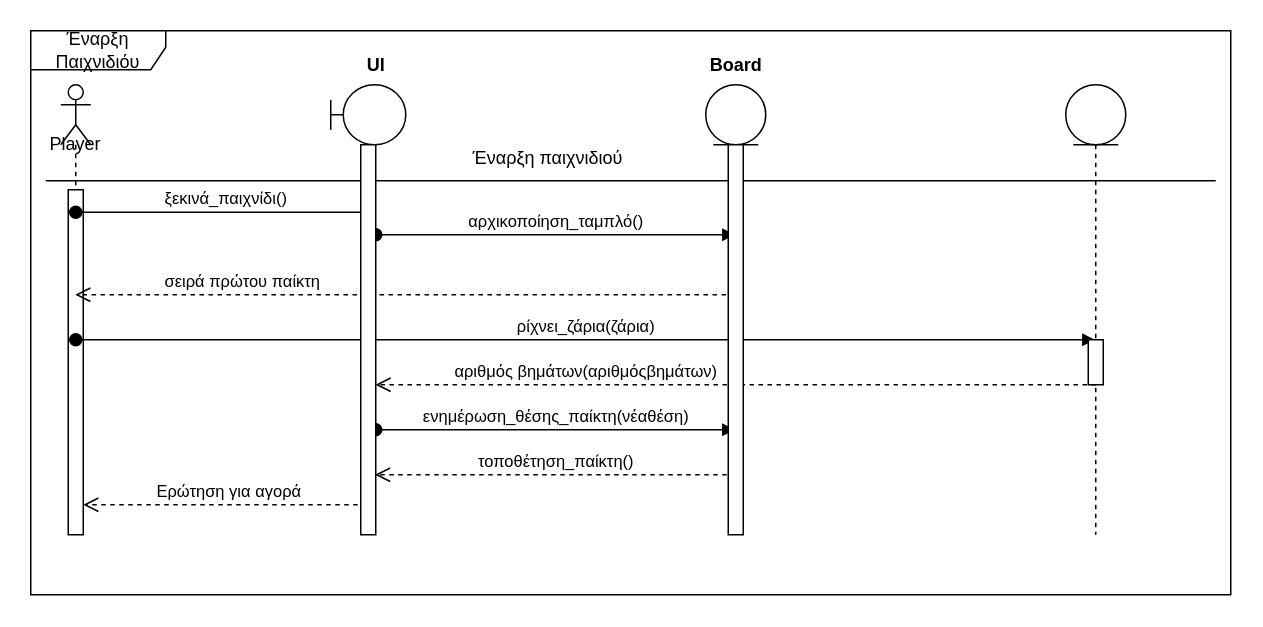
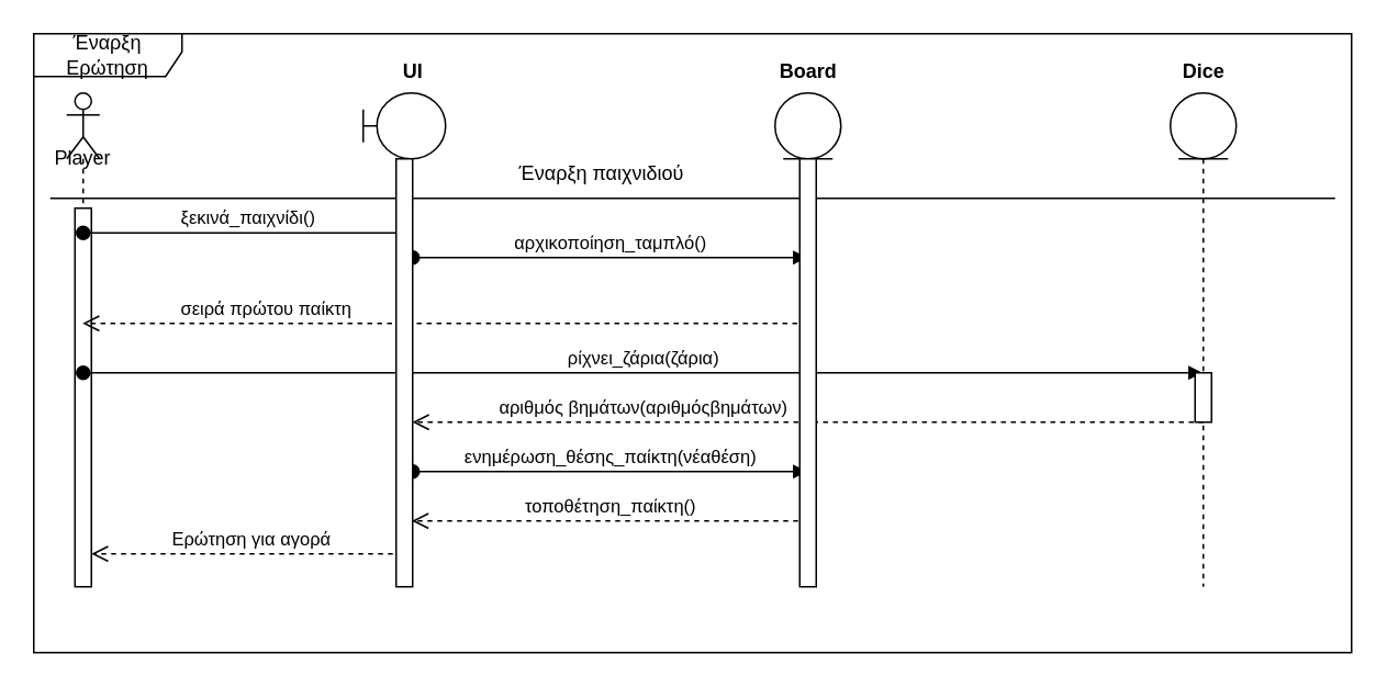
  <mxCell id="0" />
  <mxCell id="1" parent="0" />
  <mxCell id="2" value="" style="shape=umlLifeline;perimeter=lifelinePerimeter;whiteSpace=wrap;html=1;container=1;dropTarget=0;collapsible=0;recursiveResize=0;outlineConnect=0;portConstraint=eastwest;newEdgeStyle={&quot;curved&quot;:0,&quot;rounded&quot;:0};participant=umlActor;" parent="1" vertex="1"><mxGeometry x="40" y="56" width="20" height="300" as="geometry" /></mxCell>
  <mxCell id="3" value="" style="html=1;points=[[0,0,0,0,5],[0,1,0,0,-5],[1,0,0,0,5],[1,1,0,0,-5]];perimeter=orthogonalPerimeter;outlineConnect=0;targetShapes=umlLifeline;portConstraint=eastwest;newEdgeStyle={&quot;curved&quot;:0,&quot;rounded&quot;:0};" parent="2" vertex="1"><mxGeometry x="5" y="70" width="10" height="230" as="geometry" /></mxCell>
  <mxCell id="4" value="Player" style="text;html=1;align=center;verticalAlign=middle;whiteSpace=wrap;rounded=0;" parent="1" vertex="1"><mxGeometry x="20" y="26" width="60" height="140" as="geometry" /></mxCell>
  <mxCell id="5" value="" style="line;strokeWidth=1;fillColor=none;align=left;verticalAlign=middle;spacingTop=-1;spacingLeft=3;spacingRight=3;rotatable=0;labelPosition=right;points=[];portConstraint=eastwest;strokeColor=inherit;" parent="1" vertex="1"><mxGeometry x="30" y="116" width="780" height="8" as="geometry" /></mxCell>
  <mxCell id="6" value="Έναρξη παιχνιδιού" style="text;html=1;align=center;verticalAlign=middle;whiteSpace=wrap;rounded=0;" parent="1" vertex="1"><mxGeometry x="270" y="94" width="190" height="22" as="geometry" /></mxCell>
  <mxCell id="7" value="ξεκινά_παιχνίδι()" style="html=1;verticalAlign=bottom;startArrow=oval;endArrow=block;startSize=8;curved=0;rounded=0;" parent="1" edge="1"><mxGeometry relative="1" as="geometry"><mxPoint x="50" y="141" as="sourcePoint" /><mxPoint x="249.5" y="141" as="targetPoint" /></mxGeometry></mxCell>
  <mxCell id="8" value="αρχικοποίηση_ταμπλό()" style="html=1;verticalAlign=bottom;startArrow=oval;startFill=1;endArrow=block;startSize=8;curved=0;rounded=0;" parent="1" edge="1"><mxGeometry width="60" relative="1" as="geometry"><mxPoint x="250" y="156" as="sourcePoint" /><mxPoint x="489.5" y="156" as="targetPoint" /></mxGeometry></mxCell>
  <mxCell id="9" value="ρίχνει_ζάρια(ζάρια)" style="html=1;verticalAlign=bottom;startArrow=oval;startFill=1;endArrow=block;startSize=8;curved=0;rounded=0;" parent="1" edge="1"><mxGeometry width="60" relative="1" as="geometry"><mxPoint x="50" y="226" as="sourcePoint" /><mxPoint x="729.5" y="226" as="targetPoint" /></mxGeometry></mxCell>
  <mxCell id="10" value="αριθμός βημάτων(αριθμόςβημάτων)" style="html=1;verticalAlign=bottom;endArrow=open;dashed=1;endSize=8;curved=0;rounded=0;" parent="1" edge="1"><mxGeometry x="0.416" relative="1" as="geometry"><mxPoint x="730.17" y="256" as="sourcePoint" /><mxPoint x="249.837" y="256" as="targetPoint" /><mxPoint as="offset" /></mxGeometry></mxCell>
  <mxCell id="11" value="ενημέρωση_θέσης_παίκτη(νέαθέση)" style="html=1;verticalAlign=bottom;startArrow=oval;startFill=1;endArrow=block;startSize=8;curved=0;rounded=0;" parent="1" edge="1"><mxGeometry width="60" relative="1" as="geometry"><mxPoint x="250" y="286" as="sourcePoint" /><mxPoint x="489.5" y="286" as="targetPoint" /></mxGeometry></mxCell>
  <mxCell id="12" value="τοποθέτηση_παίκτη()" style="html=1;verticalAlign=bottom;endArrow=open;dashed=1;endSize=8;curved=0;rounded=0;" parent="1" edge="1"><mxGeometry relative="1" as="geometry"><mxPoint x="490" y="316" as="sourcePoint" /><mxPoint x="249.5" y="316" as="targetPoint" /></mxGeometry></mxCell>
  <mxCell id="13" value="σειρά πρώτου παίκτη" style="html=1;verticalAlign=bottom;endArrow=open;dashed=1;endSize=8;curved=0;rounded=0;" parent="1" edge="1"><mxGeometry x="0.498" relative="1" as="geometry"><mxPoint x="489.5" y="196" as="sourcePoint" /><mxPoint x="49.667" y="196" as="targetPoint" /><mxPoint as="offset" /></mxGeometry></mxCell>
- <mxCell id="14" value="Έναρξη Παιχνιδιόυ" style="shape=umlFrame;whiteSpace=wrap;html=1;pointerEvents=0;width=90;height=26;" parent="1" vertex="1"><mxGeometry x="20" y="20" width="800" height="376" as="geometry" /></mxCell>
+ <mxCell id="14" value="Έναρξη Ερώτηση" style="shape=umlFrame;whiteSpace=wrap;html=1;pointerEvents=0;width=90;height=26;" parent="1" vertex="1"><mxGeometry x="20" y="20" width="800" height="376" as="geometry" /></mxCell>
  <mxCell id="15" value="Ερώτηση για αγορά" style="html=1;verticalAlign=bottom;endArrow=open;dashed=1;endSize=8;curved=0;rounded=0;" parent="1" target="3" edge="1"><mxGeometry relative="1" as="geometry"><mxPoint x="250" y="336" as="sourcePoint" /><mxPoint x="170" y="336" as="targetPoint" /></mxGeometry></mxCell>
  <mxCell id="16" value="" style="shape=umlLifeline;perimeter=lifelinePerimeter;whiteSpace=wrap;html=1;container=1;dropTarget=0;collapsible=0;recursiveResize=0;outlineConnect=0;portConstraint=eastwest;newEdgeStyle={&quot;curved&quot;:0,&quot;rounded&quot;:0};participant=umlBoundary;" vertex="1" parent="1"><mxGeometry x="220" y="56" width="50" height="300" as="geometry" /></mxCell>
  <mxCell id="17" value="" style="html=1;points=[[0,0,0,0,5],[0,1,0,0,-5],[1,0,0,0,5],[1,1,0,0,-5]];perimeter=orthogonalPerimeter;outlineConnect=0;targetShapes=umlLifeline;portConstraint=eastwest;newEdgeStyle={&quot;curved&quot;:0,&quot;rounded&quot;:0};" vertex="1" parent="16"><mxGeometry x="20" y="40" width="10" height="260" as="geometry" /></mxCell>
  <mxCell id="18" value="UI" style="text;align=center;fontStyle=1;verticalAlign=middle;spacingLeft=3;spacingRight=3;strokeColor=none;rotatable=0;points=[[0,0.5],[1,0.5]];portConstraint=eastwest;html=1;" vertex="1" parent="1"><mxGeometry x="210" y="30" width="80" height="26" as="geometry" /></mxCell>
  <mxCell id="19" value="" style="shape=umlLifeline;perimeter=lifelinePerimeter;whiteSpace=wrap;html=1;container=1;dropTarget=0;collapsible=0;recursiveResize=0;outlineConnect=0;portConstraint=eastwest;newEdgeStyle={&quot;curved&quot;:0,&quot;rounded&quot;:0};participant=umlEntity;" vertex="1" parent="1"><mxGeometry x="470" y="56" width="40" height="300" as="geometry" /></mxCell>
  <mxCell id="20" value="" style="html=1;points=[[0,0,0,0,5],[0,1,0,0,-5],[1,0,0,0,5],[1,1,0,0,-5]];perimeter=orthogonalPerimeter;outlineConnect=0;targetShapes=umlLifeline;portConstraint=eastwest;newEdgeStyle={&quot;curved&quot;:0,&quot;rounded&quot;:0};" vertex="1" parent="19"><mxGeometry x="15" y="40" width="10" height="260" as="geometry" /></mxCell>
  <mxCell id="21" value="Board" style="text;align=center;fontStyle=1;verticalAlign=middle;spacingLeft=3;spacingRight=3;strokeColor=none;rotatable=0;points=[[0,0.5],[1,0.5]];portConstraint=eastwest;html=1;" vertex="1" parent="1"><mxGeometry x="450" y="30" width="80" height="26" as="geometry" /></mxCell>
  <mxCell id="22" value="" style="shape=umlLifeline;perimeter=lifelinePerimeter;whiteSpace=wrap;html=1;container=1;dropTarget=0;collapsible=0;recursiveResize=0;outlineConnect=0;portConstraint=eastwest;newEdgeStyle={&quot;curved&quot;:0,&quot;rounded&quot;:0};participant=umlEntity;" vertex="1" parent="1"><mxGeometry x="710" y="56" width="40" height="300" as="geometry" /></mxCell>
  <mxCell id="23" value="" style="html=1;points=[[0,0,0,0,5],[0,1,0,0,-5],[1,0,0,0,5],[1,1,0,0,-5]];perimeter=orthogonalPerimeter;outlineConnect=0;targetShapes=umlLifeline;portConstraint=eastwest;newEdgeStyle={&quot;curved&quot;:0,&quot;rounded&quot;:0};" vertex="1" parent="22"><mxGeometry x="15" y="170" width="10" height="30" as="geometry" /></mxCell>
+ <mxCell id="24" value="Dice" style="text;align=center;fontStyle=1;verticalAlign=middle;spacingLeft=3;spacingRight=3;strokeColor=none;rotatable=0;points=[[0,0.5],[1,0.5]];portConstraint=eastwest;html=1;" vertex="1" parent="1"><mxGeometry x="690" y="30" width="80" height="26" as="geometry" /></mxCell>
